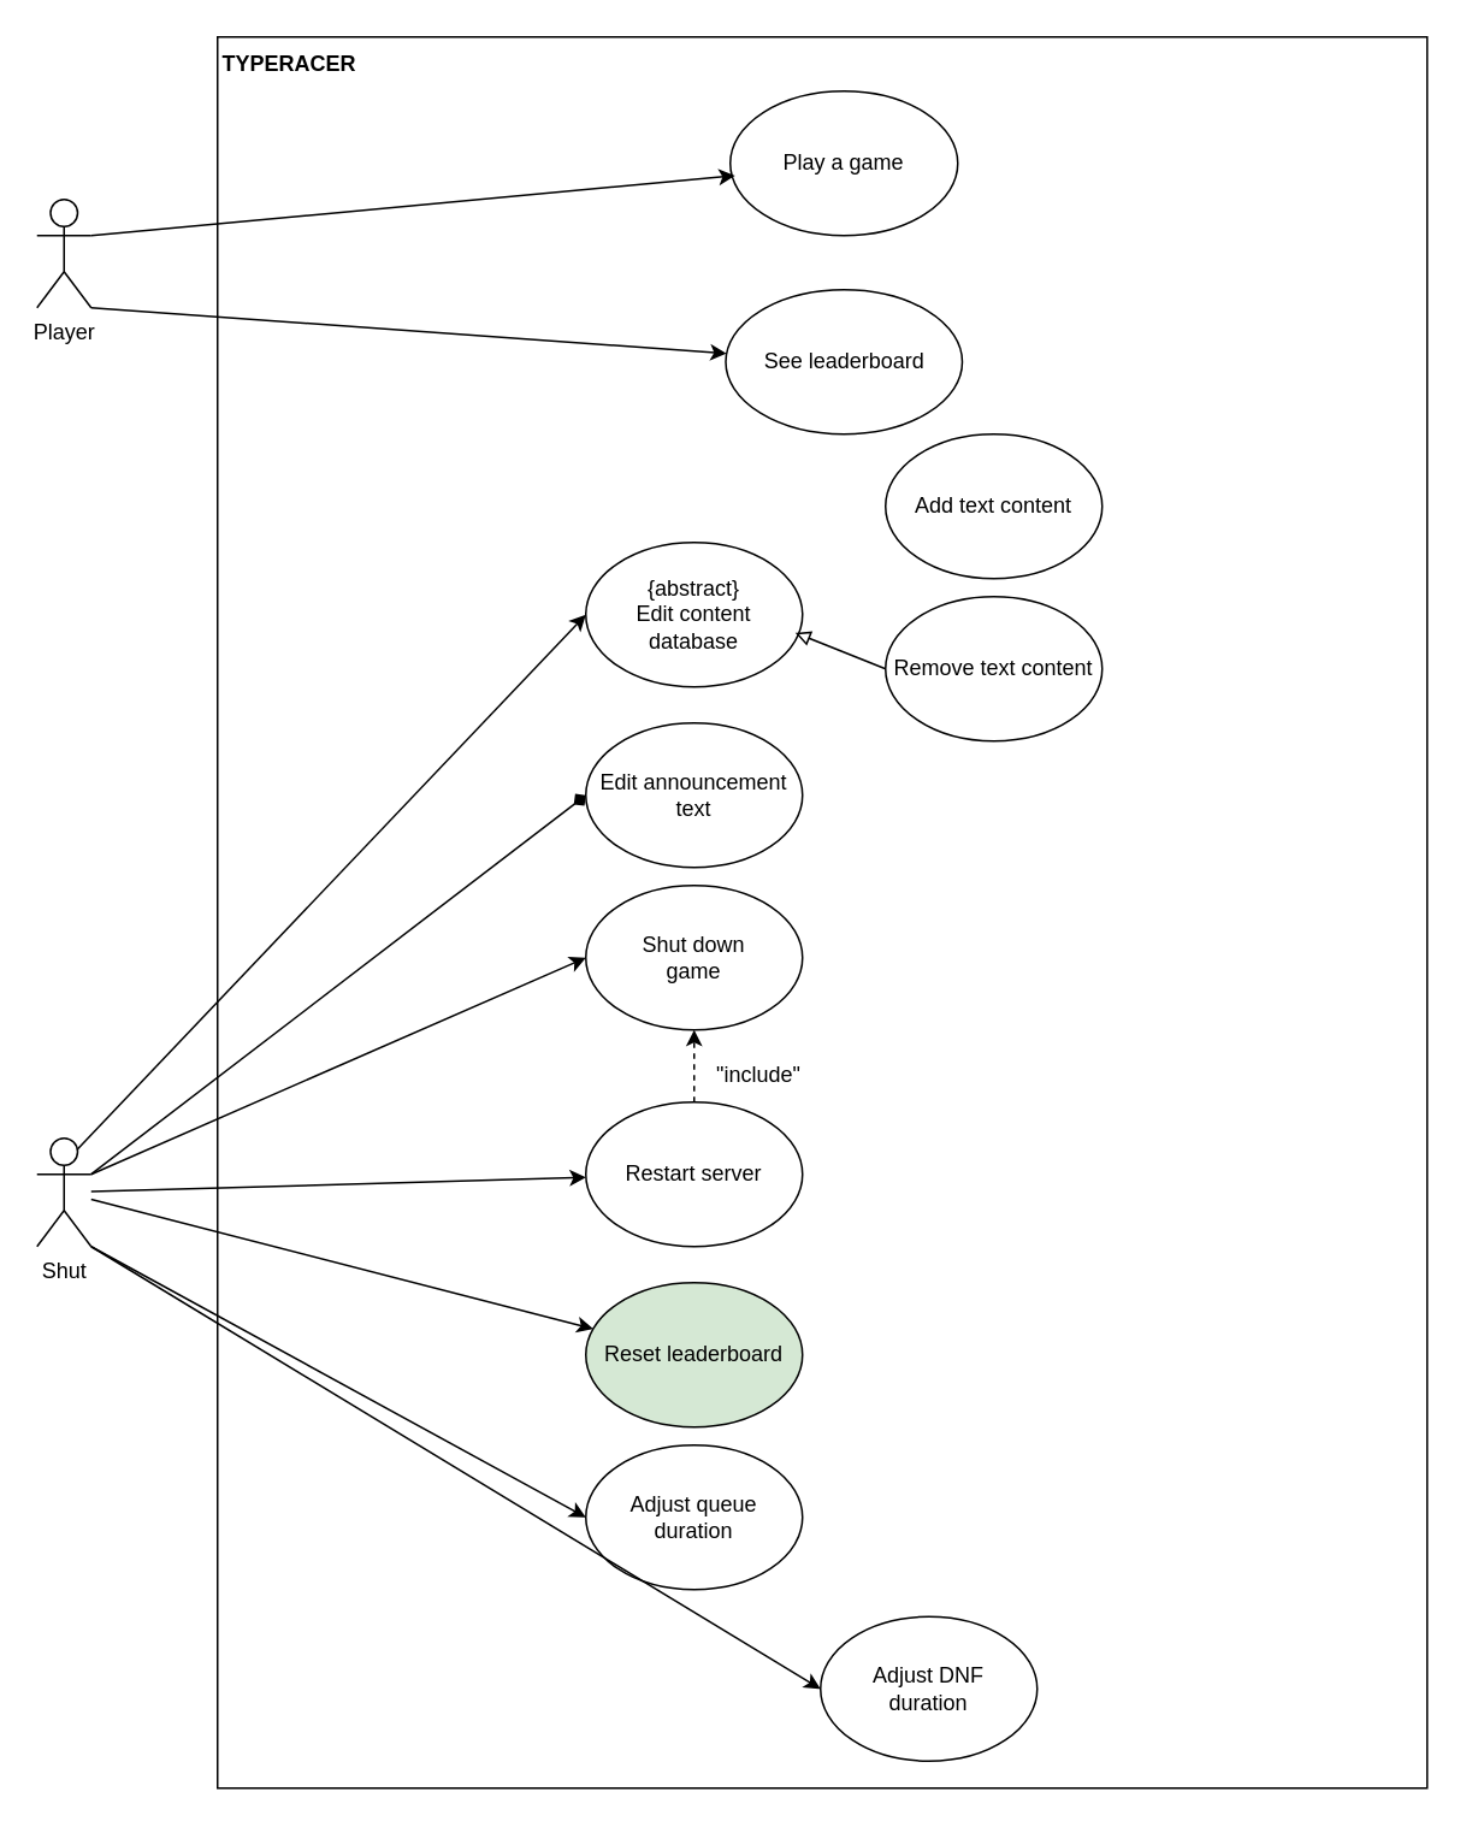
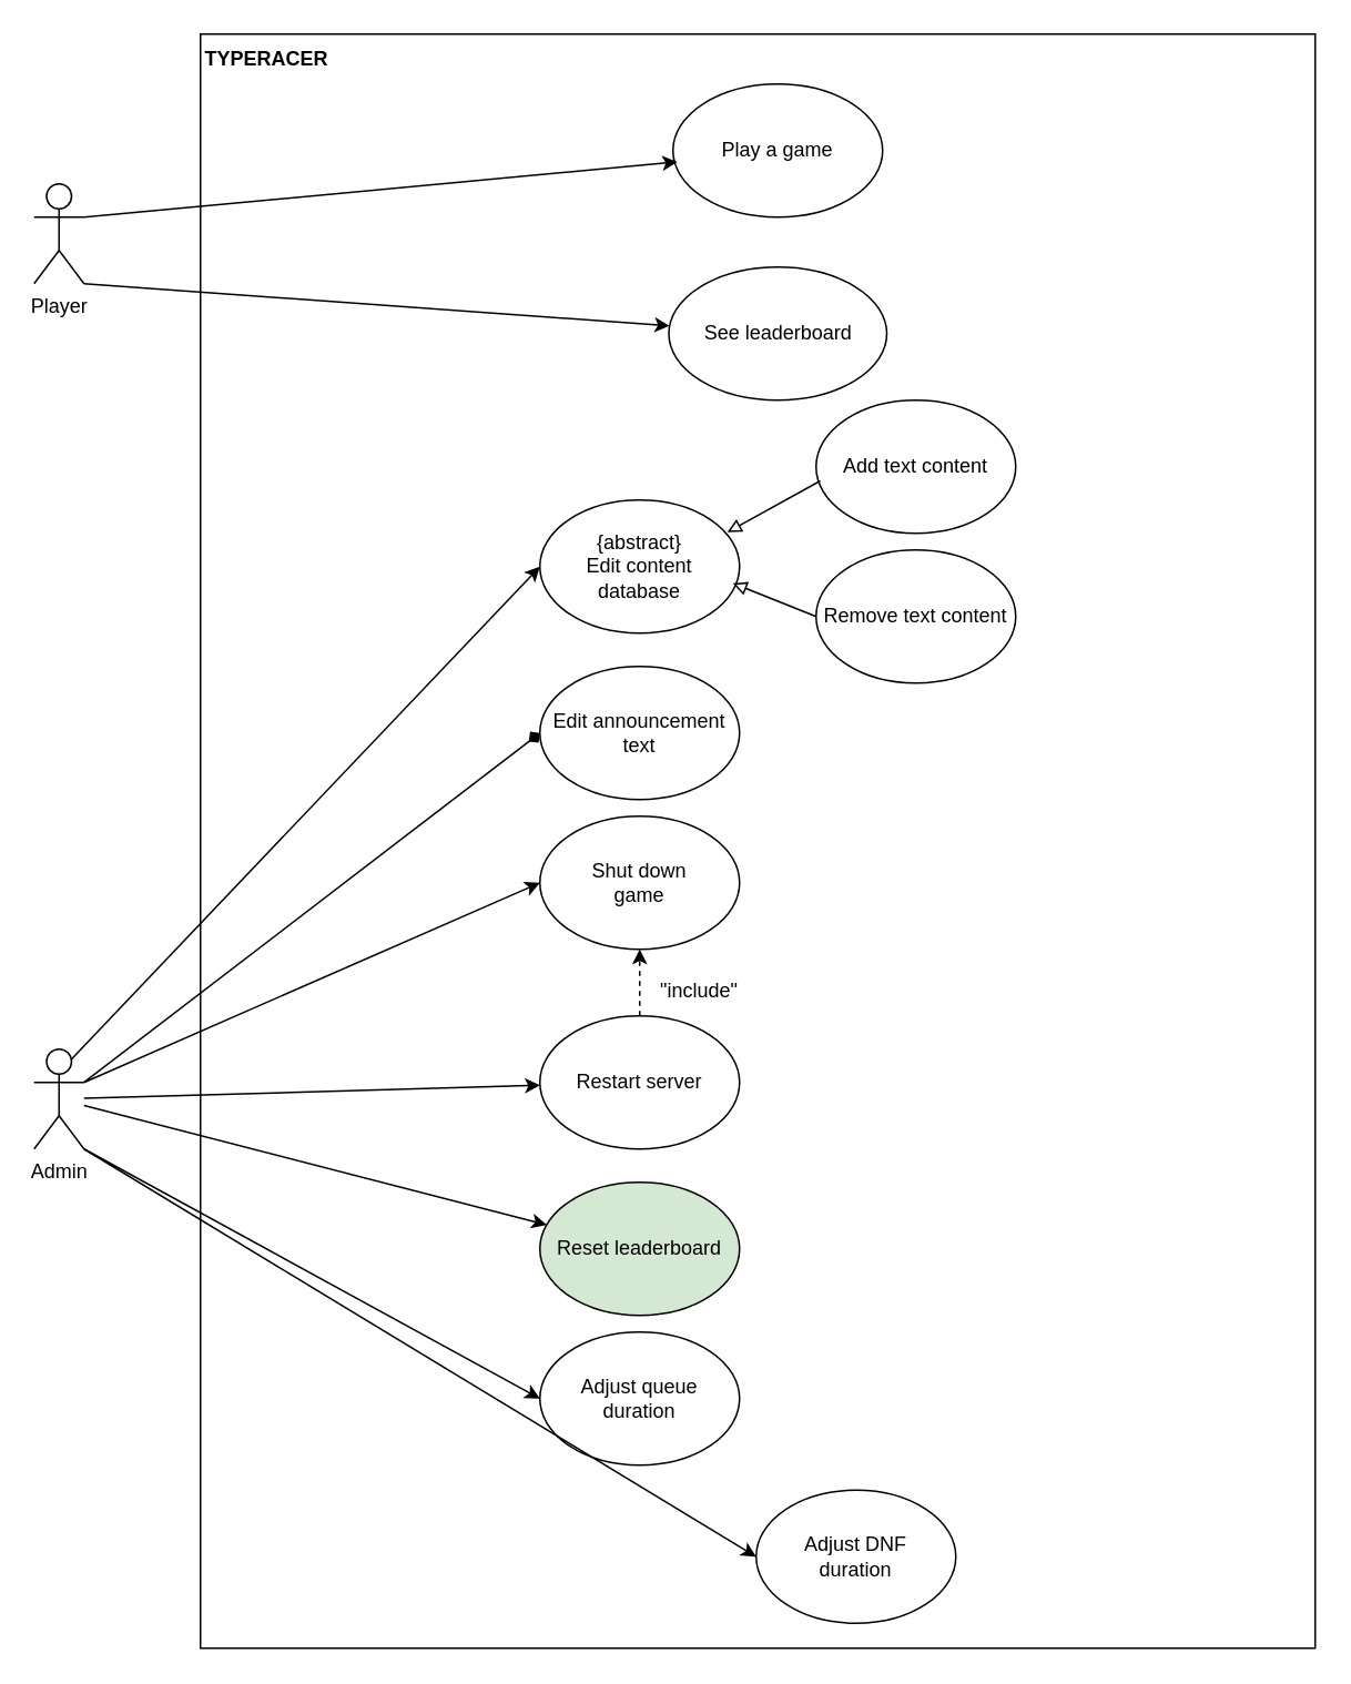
  <mxCell id="0" />
  <mxCell id="1" parent="0" />
  <mxCell id="2" value="" style="rounded=0;whiteSpace=wrap;html=1;" vertex="1" parent="1"><mxGeometry x="120" y="20" width="670" height="970" as="geometry" /></mxCell>
  <mxCell id="3" value="Player" style="shape=umlActor;verticalLabelPosition=bottom;verticalAlign=top;html=1;outlineConnect=0;" vertex="1" parent="1"><mxGeometry x="20" y="110" width="30" height="60" as="geometry" /></mxCell>
- <mxCell id="4" value="Shut" style="shape=umlActor;verticalLabelPosition=bottom;verticalAlign=top;html=1;outlineConnect=0;" vertex="1" parent="1"><mxGeometry x="20" y="630" width="30" height="60" as="geometry" /></mxCell>
+ <mxCell id="4" value="Admin" style="shape=umlActor;verticalLabelPosition=bottom;verticalAlign=top;html=1;outlineConnect=0;" vertex="1" parent="1"><mxGeometry x="20" y="630" width="30" height="60" as="geometry" /></mxCell>
  <mxCell id="5" value="&lt;b&gt;TYPERACER&lt;/b&gt;" style="text;html=1;strokeColor=none;fillColor=none;align=center;verticalAlign=middle;whiteSpace=wrap;rounded=0;" vertex="1" parent="1"><mxGeometry x="110" y="20" width="100" height="30" as="geometry" /></mxCell>
  <mxCell id="6" value="Play a game" style="ellipse;whiteSpace=wrap;html=1;" vertex="1" parent="1"><mxGeometry x="404" y="50" width="126" height="80" as="geometry" /></mxCell>
  <mxCell id="7" value="" style="endArrow=classic;html=1;rounded=0;entryX=0.021;entryY=0.585;entryDx=0;entryDy=0;entryPerimeter=0;exitX=1;exitY=0.333;exitDx=0;exitDy=0;exitPerimeter=0;" edge="1" parent="1" source="3" target="6"><mxGeometry width="50" height="50" relative="1" as="geometry"><mxPoint x="60" y="270" as="sourcePoint" /><mxPoint x="510" y="310" as="targetPoint" /></mxGeometry></mxCell>
  <mxCell id="8" value="See leaderboard" style="ellipse;whiteSpace=wrap;html=1;" vertex="1" parent="1"><mxGeometry x="401.5" y="160" width="131" height="80" as="geometry" /></mxCell>
  <mxCell id="9" value="" style="endArrow=classic;html=1;rounded=0;exitX=1;exitY=1;exitDx=0;exitDy=0;exitPerimeter=0;" edge="1" parent="1" source="3" target="8"><mxGeometry width="50" height="50" relative="1" as="geometry"><mxPoint x="60" y="290" as="sourcePoint" /><mxPoint x="510" y="310" as="targetPoint" /></mxGeometry></mxCell>
  <mxCell id="10" value="Restart server" style="ellipse;whiteSpace=wrap;html=1;" vertex="1" parent="1"><mxGeometry x="324" y="610" width="120" height="80" as="geometry" /></mxCell>
  <mxCell id="11" value="Add text content" style="ellipse;whiteSpace=wrap;html=1;" vertex="1" parent="1"><mxGeometry x="490" y="240" width="120" height="80" as="geometry" /></mxCell>
  <mxCell id="12" value="{abstract}&lt;br&gt;Edit content&lt;br&gt;database" style="ellipse;whiteSpace=wrap;html=1;" vertex="1" parent="1"><mxGeometry x="324" y="300" width="120" height="80" as="geometry" /></mxCell>
  <mxCell id="13" value="Remove text content" style="ellipse;whiteSpace=wrap;html=1;" vertex="1" parent="1"><mxGeometry x="490" y="330" width="120" height="80" as="geometry" /></mxCell>
  <mxCell id="14" value="Edit announcement&lt;br&gt;text" style="ellipse;whiteSpace=wrap;html=1;" vertex="1" parent="1"><mxGeometry x="324" y="400" width="120" height="80" as="geometry" /></mxCell>
  <mxCell id="15" value="Shut down &lt;br&gt;game" style="ellipse;whiteSpace=wrap;html=1;" vertex="1" parent="1"><mxGeometry x="324" y="490" width="120" height="80" as="geometry" /></mxCell>
  <mxCell id="16" value="Adjust queue &lt;br&gt;duration" style="ellipse;whiteSpace=wrap;html=1;" vertex="1" parent="1"><mxGeometry x="324" y="800" width="120" height="80" as="geometry" /></mxCell>
  <mxCell id="17" value="Adjust DNF&lt;br&gt;duration" style="ellipse;whiteSpace=wrap;html=1;" vertex="1" parent="1"><mxGeometry x="454" y="895" width="120" height="80" as="geometry" /></mxCell>
  <mxCell id="18" value="" style="endArrow=classic;html=1;rounded=0;entryX=0;entryY=0.5;entryDx=0;entryDy=0;exitX=0.75;exitY=0.1;exitDx=0;exitDy=0;exitPerimeter=0;" edge="1" parent="1" source="4" target="12"><mxGeometry width="50" height="50" relative="1" as="geometry"><mxPoint x="60" y="630" as="sourcePoint" /><mxPoint x="510" y="530" as="targetPoint" /></mxGeometry></mxCell>
  <mxCell id="19" value="" style="endArrow=diamond;html=1;rounded=0;exitX=1;exitY=0.333;exitDx=0;exitDy=0;exitPerimeter=0;entryX=0;entryY=0.5;entryDx=0;entryDy=0;" edge="1" parent="1" source="4" target="14"><mxGeometry width="50" height="50" relative="1" as="geometry"><mxPoint x="42.5" y="636" as="sourcePoint" /><mxPoint x="324" y="360" as="targetPoint" /></mxGeometry></mxCell>
  <mxCell id="20" value="" style="endArrow=classic;html=1;rounded=0;entryX=0;entryY=0.5;entryDx=0;entryDy=0;" edge="1" parent="1" target="15"><mxGeometry width="50" height="50" relative="1" as="geometry"><mxPoint x="50" y="650" as="sourcePoint" /><mxPoint x="324" y="360" as="targetPoint" /></mxGeometry></mxCell>
  <mxCell id="21" value="" style="endArrow=classic;html=1;rounded=0;exitX=1;exitY=1;exitDx=0;exitDy=0;exitPerimeter=0;entryX=0;entryY=0.5;entryDx=0;entryDy=0;" edge="1" parent="1" source="4" target="16"><mxGeometry width="50" height="50" relative="1" as="geometry"><mxPoint x="42.5" y="636" as="sourcePoint" /><mxPoint x="324" y="360" as="targetPoint" /></mxGeometry></mxCell>
  <mxCell id="22" value="" style="endArrow=classic;html=1;rounded=0;" edge="1" parent="1" source="4" target="10"><mxGeometry width="50" height="50" relative="1" as="geometry"><mxPoint x="42.5" y="636" as="sourcePoint" /><mxPoint x="324" y="360" as="targetPoint" /></mxGeometry></mxCell>
+ <mxCell id="23" value="" style="endArrow=block;html=1;rounded=0;entryX=0.939;entryY=0.242;entryDx=0;entryDy=0;entryPerimeter=0;exitX=0.021;exitY=0.606;exitDx=0;exitDy=0;exitPerimeter=0;endFill=0;" edge="1" parent="1" source="11" target="12"><mxGeometry width="50" height="50" relative="1" as="geometry"><mxPoint x="460" y="400" as="sourcePoint" /><mxPoint x="510" y="350" as="targetPoint" /></mxGeometry></mxCell>
  <mxCell id="24" value="" style="endArrow=block;html=1;rounded=0;exitX=0;exitY=0.5;exitDx=0;exitDy=0;endFill=0;" edge="1" parent="1" source="13"><mxGeometry width="50" height="50" relative="1" as="geometry"><mxPoint x="460" y="400" as="sourcePoint" /><mxPoint x="440" y="350" as="targetPoint" /></mxGeometry></mxCell>
  <mxCell id="25" value="" style="endArrow=classic;html=1;rounded=0;dashed=1;" edge="1" parent="1" target="15"><mxGeometry width="50" height="50" relative="1" as="geometry"><mxPoint x="384" y="610" as="sourcePoint" /><mxPoint x="510" y="490" as="targetPoint" /></mxGeometry></mxCell>
  <mxCell id="26" value="&quot;include&quot;" style="text;html=1;strokeColor=none;fillColor=none;align=center;verticalAlign=middle;whiteSpace=wrap;rounded=0;" vertex="1" parent="1"><mxGeometry x="390" y="580" width="60" height="30" as="geometry" /></mxCell>
  <mxCell id="27" value="" style="endArrow=classic;html=1;rounded=0;entryX=0;entryY=0.5;entryDx=0;entryDy=0;exitX=1;exitY=1;exitDx=0;exitDy=0;exitPerimeter=0;" edge="1" parent="1" source="4" target="17"><mxGeometry width="50" height="50" relative="1" as="geometry"><mxPoint x="30" y="700" as="sourcePoint" /><mxPoint x="430" y="620" as="targetPoint" /></mxGeometry></mxCell>
  <mxCell id="28" value="Reset leaderboard" style="ellipse;whiteSpace=wrap;html=1;fillColor=#d5e8d4;" vertex="1" parent="1"><mxGeometry x="324" y="710" width="120" height="80" as="geometry" /></mxCell>
  <mxCell id="29" value="" style="endArrow=classic;html=1;rounded=0;" edge="1" parent="1" source="4" target="28"><mxGeometry width="50" height="50" relative="1" as="geometry"><mxPoint x="380" y="680" as="sourcePoint" /><mxPoint x="430" y="630" as="targetPoint" /></mxGeometry></mxCell>
